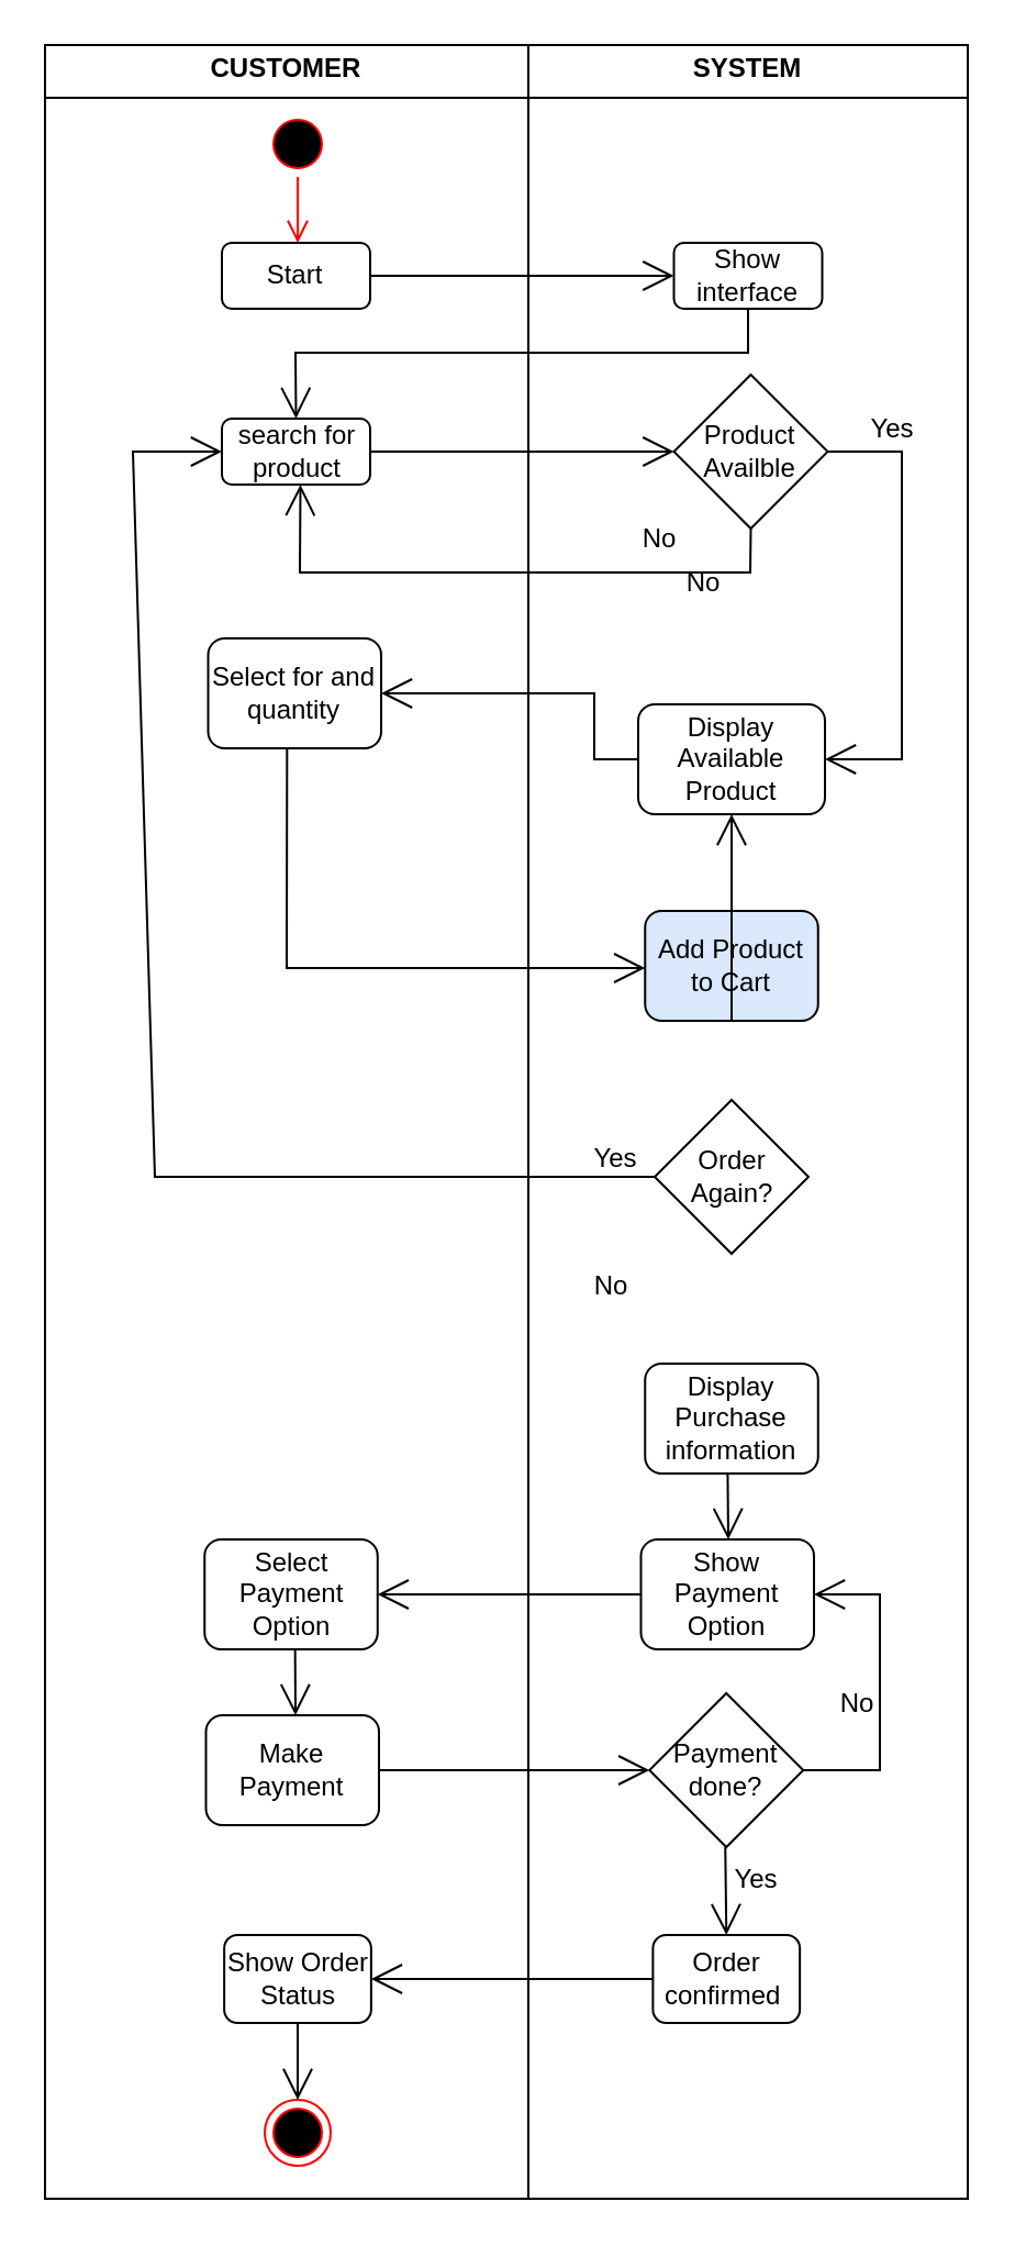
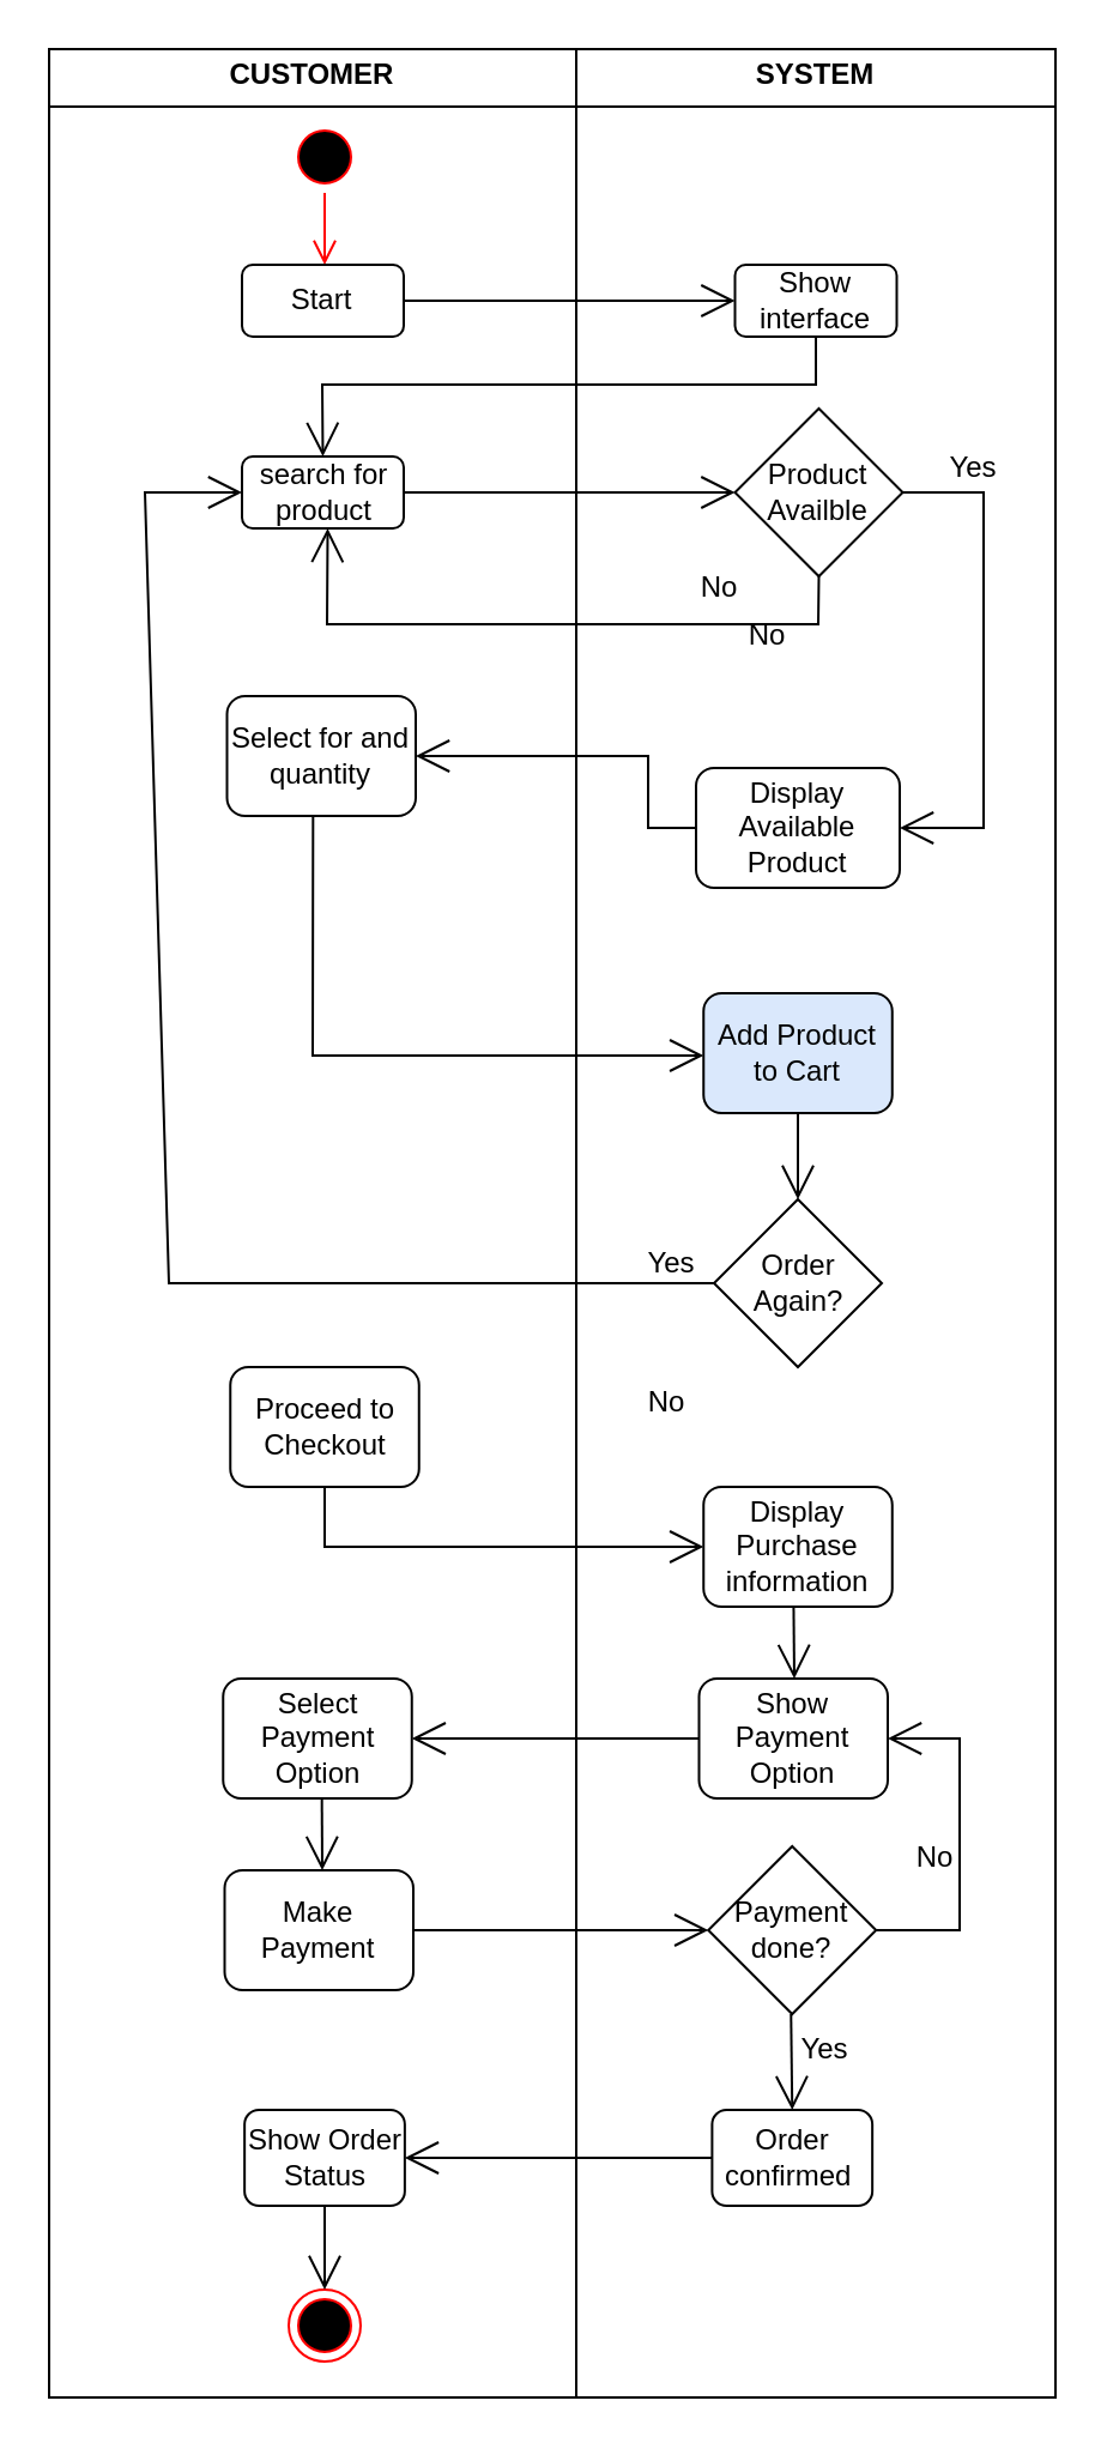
  <mxCell id="0" />
  <mxCell id="1" parent="0" />
  <mxCell id="2" value="&lt;p style=&quot;margin:0px;margin-top:4px;text-align:center;&quot;&gt;&lt;b&gt;CUSTOMER&lt;/b&gt;&lt;/p&gt;&lt;hr size=&quot;1&quot; style=&quot;border-style:solid;&quot;&gt;&lt;div style=&quot;height:2px;&quot;&gt;&lt;/div&gt;" style="verticalAlign=top;align=left;overflow=fill;html=1;whiteSpace=wrap;" vertex="1" parent="1"><mxGeometry x="20" y="20" width="220" height="980" as="geometry" /></mxCell>
  <mxCell id="3" value="&lt;p style=&quot;margin:0px;margin-top:4px;text-align:center;&quot;&gt;&lt;b&gt;SYSTEM&lt;/b&gt;&lt;/p&gt;&lt;hr size=&quot;1&quot; style=&quot;border-style:solid;&quot;&gt;&lt;div style=&quot;height:2px;&quot;&gt;&lt;/div&gt;" style="verticalAlign=top;align=left;overflow=fill;html=1;whiteSpace=wrap;" vertex="1" parent="1"><mxGeometry x="240" y="20" width="200" height="980" as="geometry" /></mxCell>
  <mxCell id="4" value="" style="ellipse;html=1;shape=startState;fillColor=#000000;strokeColor=#ff0000;" vertex="1" parent="1"><mxGeometry x="120" y="50" width="30" height="30" as="geometry" /></mxCell>
  <mxCell id="5" value="" style="edgeStyle=orthogonalEdgeStyle;html=1;verticalAlign=bottom;endArrow=open;endSize=8;strokeColor=#ff0000;rounded=0;" edge="1" parent="1" source="4"><mxGeometry relative="1" as="geometry"><mxPoint x="135" y="110" as="targetPoint" /></mxGeometry></mxCell>
  <mxCell id="6" value="" style="rounded=1;whiteSpace=wrap;html=1;" vertex="1" parent="1"><mxGeometry x="100.5" y="110" width="67.5" height="30" as="geometry" /></mxCell>
  <mxCell id="7" value="" style="rounded=1;whiteSpace=wrap;html=1;" vertex="1" parent="1"><mxGeometry x="306.25" y="110" width="67.5" height="30" as="geometry" /></mxCell>
  <mxCell id="8" value="search for product" style="rounded=1;whiteSpace=wrap;html=1;" vertex="1" parent="1"><mxGeometry x="100.5" y="190" width="67.5" height="30" as="geometry" /></mxCell>
  <mxCell id="9" value="Product Availble" style="rhombus;whiteSpace=wrap;html=1;" vertex="1" parent="1"><mxGeometry x="306.25" y="170" width="70" height="70" as="geometry" /></mxCell>
  <mxCell id="10" value="Display Available Product" style="rounded=1;whiteSpace=wrap;html=1;" vertex="1" parent="1"><mxGeometry x="290" y="320" width="85" height="50" as="geometry" /></mxCell>
  <mxCell id="11" value="Select for and quantity" style="rounded=1;whiteSpace=wrap;html=1;" vertex="1" parent="1"><mxGeometry x="94.25" y="290" width="78.75" height="50" as="geometry" /></mxCell>
  <mxCell id="12" value="Start" style="text;html=1;align=center;verticalAlign=middle;whiteSpace=wrap;rounded=0;" vertex="1" parent="1"><mxGeometry x="104.25" y="110" width="60" height="30" as="geometry" /></mxCell>
  <mxCell id="13" value="Show interface&lt;span style=&quot;color: rgba(0, 0, 0, 0); font-family: monospace; font-size: 0px; text-align: start; text-wrap: nowrap;&quot;&gt;%3CmxGraphModel%3E%3Croot%3E%3CmxCell%20id%3D%220%22%2F%3E%3CmxCell%20id%3D%221%22%20parent%3D%220%22%2F%3E%3CmxCell%20id%3D%222%22%20value%3D%22Start%22%20style%3D%22text%3Bhtml%3D1%3Balign%3Dcenter%3BverticalAlign%3Dmiddle%3BwhiteSpace%3Dwrap%3Brounded%3D0%3B%22%20vertex%3D%221%22%20parent%3D%221%22%3E%3CmxGeometry%20x%3D%22280%22%20y%3D%22550%22%20width%3D%2260%22%20height%3D%2230%22%20as%3D%22geometry%22%2F%3E%3C%2FmxCell%3E%3C%2Froot%3E%3C%2FmxGraphModel%3E&lt;/span&gt;" style="text;html=1;align=center;verticalAlign=middle;whiteSpace=wrap;rounded=0;" vertex="1" parent="1"><mxGeometry x="310" y="110" width="60" height="30" as="geometry" /></mxCell>
  <mxCell id="14" value="" style="endArrow=open;endFill=1;endSize=12;html=1;rounded=0;exitX=1;exitY=0.5;exitDx=0;exitDy=0;entryX=0;entryY=0.5;entryDx=0;entryDy=0;" edge="1" parent="1" source="6" target="7"><mxGeometry width="160" relative="1" as="geometry"><mxPoint x="70" y="410" as="sourcePoint" /><mxPoint x="230" y="410" as="targetPoint" /></mxGeometry></mxCell>
  <mxCell id="15" value="" style="endArrow=open;endFill=1;endSize=12;html=1;rounded=0;exitX=0.5;exitY=1;exitDx=0;exitDy=0;entryX=0.5;entryY=0;entryDx=0;entryDy=0;" edge="1" parent="1" source="13" target="8"><mxGeometry width="160" relative="1" as="geometry"><mxPoint x="340" y="140" as="sourcePoint" /><mxPoint x="134" y="190" as="targetPoint" /><Array as="points"><mxPoint x="340" y="160" /><mxPoint x="134" y="160" /></Array></mxGeometry></mxCell>
  <mxCell id="16" value="" style="endArrow=open;endFill=1;endSize=12;html=1;rounded=0;exitX=1;exitY=0.5;exitDx=0;exitDy=0;entryX=0;entryY=0.5;entryDx=0;entryDy=0;" edge="1" parent="1" source="8" target="9"><mxGeometry width="160" relative="1" as="geometry"><mxPoint x="178" y="135" as="sourcePoint" /><mxPoint x="316" y="135" as="targetPoint" /></mxGeometry></mxCell>
  <mxCell id="17" value="" style="endArrow=open;endFill=1;endSize=12;html=1;rounded=0;exitX=0.5;exitY=1;exitDx=0;exitDy=0;entryX=0.5;entryY=1;entryDx=0;entryDy=0;" edge="1" parent="1" source="9"><mxGeometry width="160" relative="1" as="geometry"><mxPoint x="343.25" y="240" as="sourcePoint" /><mxPoint x="136.25" y="220" as="targetPoint" /><Array as="points"><mxPoint x="341" y="260" /><mxPoint x="136" y="260" /></Array></mxGeometry></mxCell>
  <mxCell id="18" value="" style="endArrow=open;endFill=1;endSize=12;html=1;rounded=0;exitX=1;exitY=0.5;exitDx=0;exitDy=0;entryX=1;entryY=0.5;entryDx=0;entryDy=0;" edge="1" parent="1" source="9" target="10"><mxGeometry width="160" relative="1" as="geometry"><mxPoint x="178" y="135" as="sourcePoint" /><mxPoint x="316" y="135" as="targetPoint" /><Array as="points"><mxPoint x="410" y="205" /><mxPoint x="410" y="345" /></Array></mxGeometry></mxCell>
  <mxCell id="19" value="" style="endArrow=open;endFill=1;endSize=12;html=1;rounded=0;exitX=0;exitY=0.5;exitDx=0;exitDy=0;entryX=1;entryY=0.5;entryDx=0;entryDy=0;" edge="1" parent="1" source="10" target="11"><mxGeometry width="160" relative="1" as="geometry"><mxPoint x="178" y="135" as="sourcePoint" /><mxPoint x="316" y="135" as="targetPoint" /><Array as="points"><mxPoint x="270" y="345" /><mxPoint x="270" y="315" /><mxPoint x="200" y="315" /></Array></mxGeometry></mxCell>
  <mxCell id="20" value="Add Product to Cart" style="rounded=1;whiteSpace=wrap;html=1;fillColor=#dae8fc;" vertex="1" parent="1"><mxGeometry x="293.13" y="414" width="78.75" height="50" as="geometry" /></mxCell>
  <mxCell id="21" value="" style="endArrow=open;endFill=1;endSize=12;html=1;rounded=0;exitX=0.456;exitY=0.996;exitDx=0;exitDy=0;entryX=0;entryY=0.5;entryDx=0;entryDy=0;exitPerimeter=0;" edge="1" parent="1" source="11"><mxGeometry width="160" relative="1" as="geometry"><mxPoint x="155.13" y="440" as="sourcePoint" /><mxPoint x="293.13" y="440" as="targetPoint" /><Array as="points"><mxPoint x="130" y="440" /></Array></mxGeometry></mxCell>
  <mxCell id="22" value="Order Again?" style="rhombus;whiteSpace=wrap;html=1;" vertex="1" parent="1"><mxGeometry x="297.5" y="500" width="70" height="70" as="geometry" /></mxCell>
- <mxCell id="23" value="" style="endArrow=open;endFill=1;endSize=12;html=1;rounded=0;exitX=0.5;exitY=1;exitDx=0;exitDy=0;" edge="1" parent="1" source="20" target="10"><mxGeometry width="160" relative="1" as="geometry"><mxPoint x="110" y="520" as="sourcePoint" /><mxPoint x="248" y="520" as="targetPoint" /></mxGeometry></mxCell>
+ <mxCell id="23" value="" style="endArrow=open;endFill=1;endSize=12;html=1;rounded=0;exitX=0.5;exitY=1;exitDx=0;exitDy=0;entryX=0.5;entryY=0;entryDx=0;entryDy=0;" edge="1" parent="1" source="20" target="22"><mxGeometry width="160" relative="1" as="geometry"><mxPoint x="110" y="520" as="sourcePoint" /><mxPoint x="248" y="520" as="targetPoint" /></mxGeometry></mxCell>
+ <mxCell id="24" value="Proceed to Checkout" style="rounded=1;whiteSpace=wrap;html=1;" vertex="1" parent="1"><mxGeometry x="95.63" y="570" width="78.75" height="50" as="geometry" /></mxCell>
  <mxCell id="25" value="Display Purchase information" style="rounded=1;whiteSpace=wrap;html=1;" vertex="1" parent="1"><mxGeometry x="293.13" y="620" width="78.75" height="50" as="geometry" /></mxCell>
+ <mxCell id="26" value="" style="endArrow=open;endFill=1;endSize=12;html=1;rounded=0;exitX=0.5;exitY=1;exitDx=0;exitDy=0;entryX=0;entryY=0.5;entryDx=0;entryDy=0;" edge="1" parent="1" source="24" target="25"><mxGeometry width="160" relative="1" as="geometry"><mxPoint x="134.37" y="635" as="sourcePoint" /><mxPoint x="297.5" y="735" as="targetPoint" /><Array as="points"><mxPoint x="135" y="645" /></Array></mxGeometry></mxCell>
  <mxCell id="27" value="Select Payment Option" style="rounded=1;whiteSpace=wrap;html=1;" vertex="1" parent="1"><mxGeometry x="92.63" y="700" width="78.75" height="50" as="geometry" /></mxCell>
  <mxCell id="28" value="Make Payment" style="rounded=1;whiteSpace=wrap;html=1;" vertex="1" parent="1"><mxGeometry x="93.25" y="780" width="78.75" height="50" as="geometry" /></mxCell>
  <mxCell id="29" value="Order confirmed&amp;nbsp;" style="rounded=1;whiteSpace=wrap;html=1;" vertex="1" parent="1"><mxGeometry x="296.7" y="880" width="66.87" height="40" as="geometry" /></mxCell>
  <mxCell id="30" value="Show Payment Option" style="rounded=1;whiteSpace=wrap;html=1;" vertex="1" parent="1"><mxGeometry x="291.25" y="700" width="78.75" height="50" as="geometry" /></mxCell>
  <mxCell id="31" value="" style="endArrow=open;endFill=1;endSize=12;html=1;rounded=0;exitX=0.5;exitY=1;exitDx=0;exitDy=0;" edge="1" parent="1"><mxGeometry width="160" relative="1" as="geometry"><mxPoint x="330.72" y="670" as="sourcePoint" /><mxPoint x="331" y="700" as="targetPoint" /></mxGeometry></mxCell>
  <mxCell id="32" value="" style="endArrow=open;endFill=1;endSize=12;html=1;rounded=0;exitX=0;exitY=0.5;exitDx=0;exitDy=0;entryX=1;entryY=0.5;entryDx=0;entryDy=0;" edge="1" parent="1" source="30" target="27"><mxGeometry width="160" relative="1" as="geometry"><mxPoint x="353" y="484" as="sourcePoint" /><mxPoint x="353" y="520" as="targetPoint" /></mxGeometry></mxCell>
  <mxCell id="33" value="" style="endArrow=open;endFill=1;endSize=12;html=1;rounded=0;exitX=0.5;exitY=1;exitDx=0;exitDy=0;" edge="1" parent="1"><mxGeometry width="160" relative="1" as="geometry"><mxPoint x="133.83" y="750" as="sourcePoint" /><mxPoint x="134" y="780" as="targetPoint" /></mxGeometry></mxCell>
  <mxCell id="34" value="Payment done?" style="rhombus;whiteSpace=wrap;html=1;" vertex="1" parent="1"><mxGeometry x="295.13" y="770" width="70" height="70" as="geometry" /></mxCell>
  <mxCell id="35" value="" style="endArrow=open;endFill=1;endSize=12;html=1;rounded=0;exitX=1;exitY=0.5;exitDx=0;exitDy=0;entryX=0;entryY=0.5;entryDx=0;entryDy=0;" edge="1" parent="1" source="28" target="34"><mxGeometry width="160" relative="1" as="geometry"><mxPoint x="143.83" y="760" as="sourcePoint" /><mxPoint x="144" y="790" as="targetPoint" /></mxGeometry></mxCell>
  <mxCell id="36" value="" style="endArrow=open;endFill=1;endSize=12;html=1;rounded=0;exitX=1;exitY=0.5;exitDx=0;exitDy=0;entryX=1;entryY=0.5;entryDx=0;entryDy=0;" edge="1" parent="1" source="34" target="30"><mxGeometry width="160" relative="1" as="geometry"><mxPoint x="340" y="780" as="sourcePoint" /><mxPoint x="341" y="760" as="targetPoint" /><Array as="points"><mxPoint x="400" y="805" /><mxPoint x="400" y="725" /></Array></mxGeometry></mxCell>
  <mxCell id="37" value="" style="endArrow=open;endFill=1;endSize=12;html=1;rounded=0;exitX=0.5;exitY=1;exitDx=0;exitDy=0;entryX=0.5;entryY=0;entryDx=0;entryDy=0;" edge="1" parent="1" target="29"><mxGeometry width="160" relative="1" as="geometry"><mxPoint x="329.63" y="840" as="sourcePoint" /><mxPoint x="329.91" y="870" as="targetPoint" /></mxGeometry></mxCell>
  <mxCell id="38" value="Show Order Status" style="rounded=1;whiteSpace=wrap;html=1;" vertex="1" parent="1"><mxGeometry x="101.57" y="880" width="66.87" height="40" as="geometry" /></mxCell>
  <mxCell id="39" value="" style="endArrow=open;endFill=1;endSize=12;html=1;rounded=0;exitX=0;exitY=0.5;exitDx=0;exitDy=0;entryX=1;entryY=0.5;entryDx=0;entryDy=0;" edge="1" parent="1" source="29" target="38"><mxGeometry width="160" relative="1" as="geometry"><mxPoint x="339.63" y="850" as="sourcePoint" /><mxPoint x="340" y="890" as="targetPoint" /></mxGeometry></mxCell>
  <mxCell id="40" value="" style="ellipse;html=1;shape=endState;fillColor=#000000;strokeColor=#ff0000;" vertex="1" parent="1"><mxGeometry x="120" y="955" width="30" height="30" as="geometry" /></mxCell>
  <mxCell id="41" value="" style="endArrow=open;endFill=1;endSize=12;html=1;rounded=0;exitX=0.5;exitY=1;exitDx=0;exitDy=0;entryX=0.5;entryY=0;entryDx=0;entryDy=0;" edge="1" parent="1" source="38" target="40"><mxGeometry width="160" relative="1" as="geometry"><mxPoint x="339.63" y="850" as="sourcePoint" /><mxPoint x="340" y="890" as="targetPoint" /></mxGeometry></mxCell>
  <mxCell id="42" value="No" style="text;html=1;align=center;verticalAlign=middle;whiteSpace=wrap;rounded=0;" vertex="1" parent="1"><mxGeometry x="270" y="230" width="60" height="30" as="geometry" /></mxCell>
  <mxCell id="43" value="Yes" style="text;html=1;align=center;verticalAlign=middle;whiteSpace=wrap;rounded=0;" vertex="1" parent="1"><mxGeometry x="376.25" y="180" width="60" height="30" as="geometry" /></mxCell>
  <mxCell id="44" value="Yes" style="text;html=1;align=center;verticalAlign=middle;whiteSpace=wrap;rounded=0;" vertex="1" parent="1"><mxGeometry x="250" y="512" width="60" height="30" as="geometry" /></mxCell>
  <mxCell id="45" value="No" style="text;html=1;align=center;verticalAlign=middle;whiteSpace=wrap;rounded=0;" vertex="1" parent="1"><mxGeometry x="290" y="250" width="60" height="30" as="geometry" /></mxCell>
  <mxCell id="46" value="No" style="text;html=1;align=center;verticalAlign=middle;whiteSpace=wrap;rounded=0;" vertex="1" parent="1"><mxGeometry x="248" y="570" width="60" height="30" as="geometry" /></mxCell>
  <mxCell id="47" value="No" style="text;html=1;align=center;verticalAlign=middle;whiteSpace=wrap;rounded=0;" vertex="1" parent="1"><mxGeometry x="360" y="760" width="60" height="30" as="geometry" /></mxCell>
  <mxCell id="48" value="Yes" style="text;html=1;align=center;verticalAlign=middle;whiteSpace=wrap;rounded=0;" vertex="1" parent="1"><mxGeometry x="313.75" y="840" width="60" height="30" as="geometry" /></mxCell>
  <mxCell id="49" value="" style="endArrow=open;endFill=1;endSize=12;html=1;rounded=0;exitX=0;exitY=0.5;exitDx=0;exitDy=0;entryX=0;entryY=0.5;entryDx=0;entryDy=0;" edge="1" parent="1" source="22" target="8"><mxGeometry width="160" relative="1" as="geometry"><mxPoint x="298" y="535" as="sourcePoint" /><mxPoint x="70" y="200" as="targetPoint" /><Array as="points"><mxPoint x="70" y="535" /><mxPoint x="60" y="205" /></Array></mxGeometry></mxCell>
